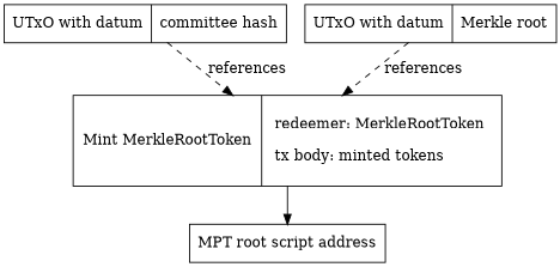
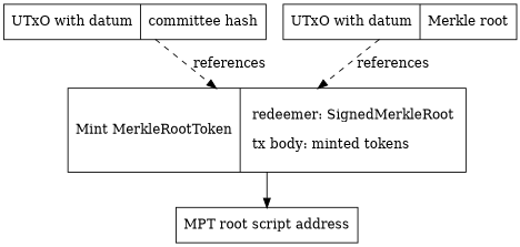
  strict digraph {
    node [shape=record]
    edge [style=dashed]
    n1 [label="UTxO with datum | committee hash"]
-   n2 [label="Mint MerkleRootToken |\n      redeemer: MerkleRootToken \l\n      tx body: minted tokens\l\n    "]
+   n2 [label="Mint MerkleRootToken |\n      redeemer: SignedMerkleRoot \l\n      tx body: minted tokens\l\n    "]
    n3 [label="UTxO with datum | Merkle root"]
    n4 [label="MPT root script address"]
    n1 -> n2 [label=references]
    n2 -> n4 [style=""]
    n3 -> n2 [label=references]
  }
